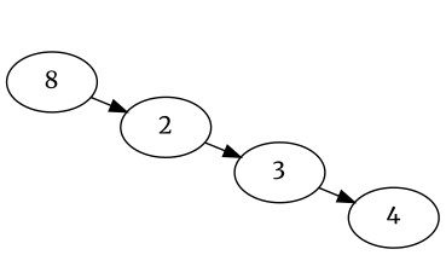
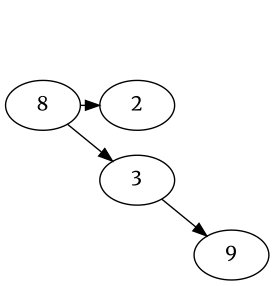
  digraph {
    fontname=Merriweather
    rankdir=LR
    ranksep=0.2
    node [fontname=Merriweather style=solid]
    edge [fontname=Merriweather]
    01 [style=invis]
    02 [style=invis]
    03 [style=invis]
    n4 [label=8]
    2
    3
-   4
+   4 [label=9]
    n4 -> 01 [style=invis]
    n4 -> 2
    2 -> 02 [style=invis]
-   2 -> 3
+   n4 -> 3
    3 -> 03 [style=invis]
    3 -> 4
  }
